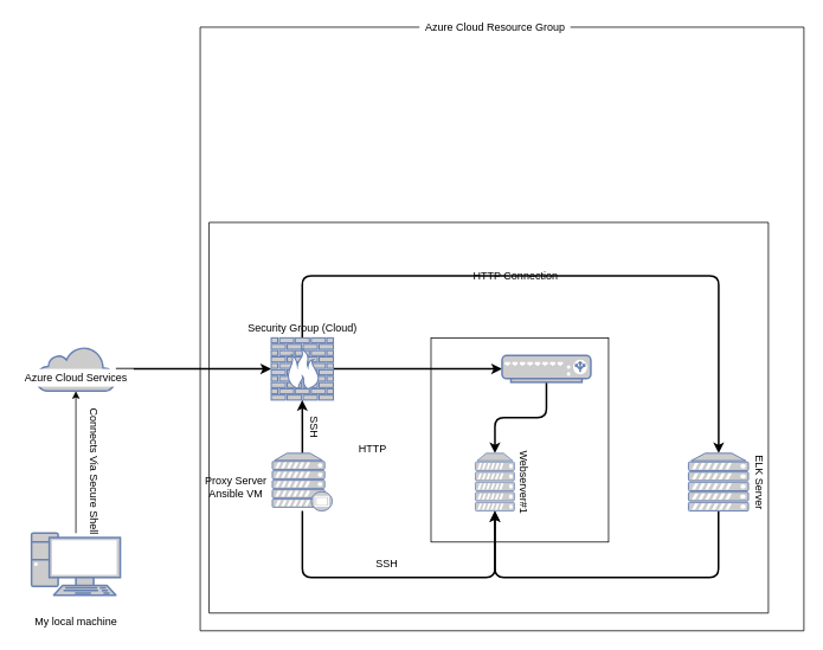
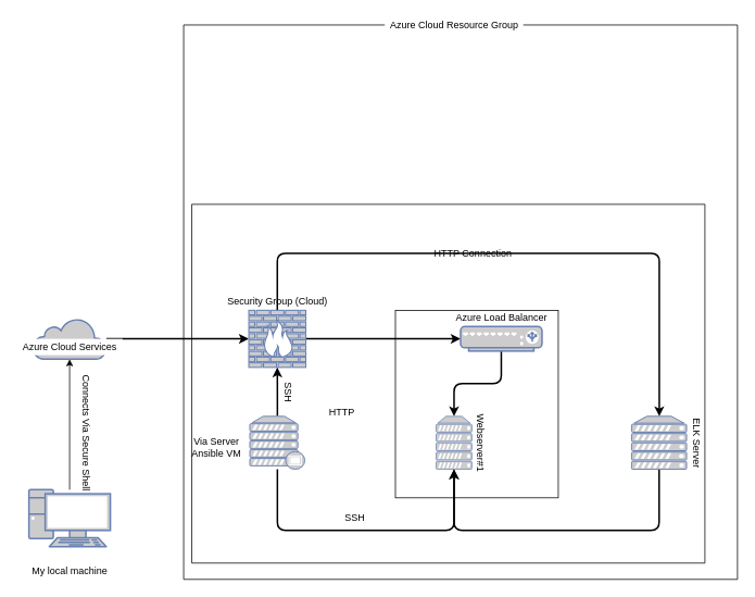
  <mxCell id="0" />
  <mxCell id="1" parent="0" />
  <mxCell id="2" style="edgeStyle=orthogonalEdgeStyle;rounded=0;orthogonalLoop=1;jettySize=auto;html=1;" edge="1" parent="1" source="3" target="5"><mxGeometry relative="1" as="geometry" /></mxCell>
  <mxCell id="3" value="" style="fontColor=#0066CC;verticalAlign=top;verticalLabelPosition=bottom;labelPosition=center;align=center;html=1;outlineConnect=0;fillColor=#CCCCCC;strokeColor=#6881B3;gradientColor=none;gradientDirection=north;strokeWidth=2;shape=mxgraph.networks.pc;" vertex="1" parent="1"><mxGeometry x="35" y="600" width="100" height="70" as="geometry" /></mxCell>
  <mxCell id="4" style="edgeStyle=orthogonalEdgeStyle;orthogonalLoop=1;jettySize=auto;html=1;strokeWidth=2;" edge="1" parent="1" source="5" target="13"><mxGeometry relative="1" as="geometry" /></mxCell>
  <mxCell id="5" value="" style="html=1;outlineConnect=0;fillColor=#CCCCCC;strokeColor=#6881B3;gradientColor=none;gradientDirection=north;strokeWidth=2;shape=mxgraph.networks.cloud;fontColor=#ffffff;" vertex="1" parent="1"><mxGeometry x="40" y="390" width="90" height="50" as="geometry" /></mxCell>
  <mxCell id="6" value="Connects Via Secure Shell&lt;br&gt;" style="text;html=1;resizable=0;autosize=1;align=center;verticalAlign=middle;points=[];fillColor=none;strokeColor=none;rounded=0;rotation=90;" vertex="1" parent="1"><mxGeometry x="25" y="520" width="160" height="20" as="geometry" /></mxCell>
  <mxCell id="7" value="My local machine" style="text;html=1;resizable=0;autosize=1;align=center;verticalAlign=middle;points=[];fillColor=none;strokeColor=none;rounded=0;" vertex="1" parent="1"><mxGeometry x="30" y="690" width="110" height="20" as="geometry" /></mxCell>
  <mxCell id="8" value="Azure Cloud Services" style="text;html=1;resizable=0;autosize=1;align=center;verticalAlign=middle;points=[];strokeColor=none;rounded=0;fillColor=#ffffff;" vertex="1" parent="1"><mxGeometry x="20" y="415" width="130" height="20" as="geometry" /></mxCell>
  <mxCell id="9" value="" style="verticalLabelPosition=bottom;verticalAlign=top;html=1;shape=mxgraph.basic.rect;fillColor2=none;strokeWidth=1;size=20;indent=5;fillColor=none;" vertex="1" parent="1"><mxGeometry x="225" y="30" width="680" height="680" as="geometry" /></mxCell>
  <mxCell id="10" value="Azure Cloud Resource Group" style="text;html=1;resizable=0;autosize=1;align=center;verticalAlign=middle;points=[];strokeColor=none;rounded=0;fillColor=#ffffff;" vertex="1" parent="1"><mxGeometry x="471.94" y="20" width="170" height="20" as="geometry" /></mxCell>
  <mxCell id="11" style="edgeStyle=orthogonalEdgeStyle;orthogonalLoop=1;jettySize=auto;html=1;strokeWidth=2;" edge="1" parent="1" source="13" target="21"><mxGeometry relative="1" as="geometry" /></mxCell>
  <mxCell id="12" style="edgeStyle=orthogonalEdgeStyle;orthogonalLoop=1;jettySize=auto;html=1;strokeWidth=2;" edge="1" parent="1" source="13" target="25"><mxGeometry relative="1" as="geometry"><Array as="points"><mxPoint x="340" y="310" /><mxPoint x="809" y="310" /></Array></mxGeometry></mxCell>
  <mxCell id="13" value="" style="fontColor=#0066CC;verticalAlign=top;verticalLabelPosition=bottom;labelPosition=center;align=center;html=1;outlineConnect=0;fillColor=#CCCCCC;strokeColor=#6881B3;gradientColor=none;gradientDirection=north;strokeWidth=2;shape=mxgraph.networks.firewall;" vertex="1" parent="1"><mxGeometry x="305" y="380" width="70" height="70" as="geometry" /></mxCell>
  <mxCell id="14" value="Security Group (Cloud)" style="text;html=1;resizable=0;autosize=1;align=center;verticalAlign=middle;points=[];fillColor=none;strokeColor=none;rounded=0;" vertex="1" parent="1"><mxGeometry x="270" y="360" width="140" height="20" as="geometry" /></mxCell>
  <mxCell id="15" style="edgeStyle=orthogonalEdgeStyle;orthogonalLoop=1;jettySize=auto;html=1;strokeWidth=2;" edge="1" parent="1" source="17" target="13"><mxGeometry relative="1" as="geometry" /></mxCell>
  <mxCell id="16" style="edgeStyle=orthogonalEdgeStyle;orthogonalLoop=1;jettySize=auto;html=1;strokeWidth=2;" edge="1" parent="1" source="17" target="23"><mxGeometry relative="1" as="geometry"><Array as="points"><mxPoint x="340" y="650" /><mxPoint x="557" y="650" /></Array></mxGeometry></mxCell>
  <mxCell id="17" value="" style="fontColor=#0066CC;verticalAlign=top;verticalLabelPosition=bottom;labelPosition=center;align=center;html=1;outlineConnect=0;fillColor=#CCCCCC;strokeColor=#6881B3;gradientColor=none;gradientDirection=north;strokeWidth=2;shape=mxgraph.networks.proxy_server;" vertex="1" parent="1"><mxGeometry x="306.25" y="510" width="67.5" height="65" as="geometry" /></mxCell>
  <mxCell id="18" value="SSH" style="text;html=1;resizable=0;autosize=1;align=center;verticalAlign=middle;points=[];fillColor=none;strokeColor=none;rounded=0;rotation=90;" vertex="1" parent="1"><mxGeometry x="333.75" y="470" width="40" height="20" as="geometry" /></mxCell>
- <mxCell id="19" value="Proxy Server&lt;br&gt;Ansible VM" style="text;html=1;resizable=0;autosize=1;align=center;verticalAlign=middle;points=[];fillColor=none;strokeColor=none;rounded=0;" vertex="1" parent="1"><mxGeometry x="225" y="532.5" width="80" height="30" as="geometry" /></mxCell>
+ <mxCell id="19" value="Via Server&lt;br&gt;Ansible VM" style="text;html=1;resizable=0;autosize=1;align=center;verticalAlign=middle;points=[];fillColor=none;strokeColor=none;rounded=0;" vertex="1" parent="1"><mxGeometry x="225" y="532.5" width="80" height="30" as="geometry" /></mxCell>
  <mxCell id="20" style="edgeStyle=orthogonalEdgeStyle;orthogonalLoop=1;jettySize=auto;html=1;strokeWidth=2;" edge="1" parent="1" source="21" target="23"><mxGeometry relative="1" as="geometry" /></mxCell>
  <mxCell id="21" value="" style="fontColor=#0066CC;verticalAlign=top;verticalLabelPosition=bottom;labelPosition=center;align=center;html=1;outlineConnect=0;fillColor=#CCCCCC;strokeColor=#6881B3;gradientColor=none;gradientDirection=north;strokeWidth=2;shape=mxgraph.networks.load_balancer;" vertex="1" parent="1"><mxGeometry x="565" y="400" width="100" height="30" as="geometry" /></mxCell>
  <mxCell id="22" value="HTTP" style="text;html=1;resizable=0;autosize=1;align=center;verticalAlign=middle;points=[];fillColor=none;strokeColor=none;rounded=0;" vertex="1" parent="1"><mxGeometry x="393.75" y="495" width="50" height="20" as="geometry" /></mxCell>
  <mxCell id="23" value="" style="fontColor=#0066CC;verticalAlign=top;verticalLabelPosition=bottom;labelPosition=center;align=center;html=1;outlineConnect=0;fillColor=#CCCCCC;strokeColor=#6881B3;gradientColor=none;gradientDirection=north;strokeWidth=2;shape=mxgraph.networks.server;aspect=fixed;" vertex="1" parent="1"><mxGeometry x="535" y="510" width="43.88" height="65" as="geometry" /></mxCell>
  <mxCell id="24" style="edgeStyle=orthogonalEdgeStyle;orthogonalLoop=1;jettySize=auto;html=1;strokeWidth=2;" edge="1" parent="1" source="25" target="23"><mxGeometry relative="1" as="geometry"><Array as="points"><mxPoint x="809" y="650" /><mxPoint x="557" y="650" /></Array></mxGeometry></mxCell>
  <mxCell id="25" value="" style="fontColor=#0066CC;verticalAlign=top;verticalLabelPosition=bottom;labelPosition=center;align=center;html=1;outlineConnect=0;fillColor=#CCCCCC;strokeColor=#6881B3;gradientColor=none;gradientDirection=north;strokeWidth=2;shape=mxgraph.networks.server;" vertex="1" parent="1"><mxGeometry x="775" y="510" width="67.5" height="65" as="geometry" /></mxCell>
  <mxCell id="26" value="HTTP Connection" style="text;html=1;resizable=0;autosize=1;align=center;verticalAlign=middle;points=[];fillColor=none;strokeColor=none;rounded=0;" vertex="1" parent="1"><mxGeometry x="525" y="300" width="110" height="20" as="geometry" /></mxCell>
  <mxCell id="27" value="Webserver#1" style="text;html=1;resizable=0;autosize=1;align=center;verticalAlign=middle;points=[];fillColor=none;strokeColor=none;rounded=0;rotation=90;" vertex="1" parent="1"><mxGeometry x="545" y="532.5" width="90" height="20" as="geometry" /></mxCell>
  <mxCell id="28" value="" style="whiteSpace=wrap;html=1;fillColor=none;" vertex="1" parent="1"><mxGeometry x="485" y="380" width="200" height="230" as="geometry" /></mxCell>
  <mxCell id="29" value="ELK Server" style="text;html=1;resizable=0;autosize=1;align=center;verticalAlign=middle;points=[];fillColor=none;strokeColor=none;rounded=0;rotation=90;" vertex="1" parent="1"><mxGeometry x="815" y="532.5" width="80" height="20" as="geometry" /></mxCell>
+ <mxCell id="30" value="Azure Load Balancer" style="text;html=1;resizable=0;autosize=1;align=center;verticalAlign=middle;points=[];fillColor=none;strokeColor=none;rounded=0;" vertex="1" parent="1"><mxGeometry x="550" y="380" width="130" height="20" as="geometry" /></mxCell>
  <mxCell id="31" value="SSH" style="text;html=1;resizable=0;autosize=1;align=center;verticalAlign=middle;points=[];fillColor=none;strokeColor=none;rounded=0;rotation=0;" vertex="1" parent="1"><mxGeometry x="415" y="625" width="40" height="20" as="geometry" /></mxCell>
  <mxCell id="32" value="" style="verticalLabelPosition=bottom;verticalAlign=top;html=1;shape=mxgraph.basic.rect;fillColor2=none;strokeWidth=1;size=20;indent=5;fillColor=none;" vertex="1" parent="1"><mxGeometry x="235" y="250" width="630" height="440" as="geometry" /></mxCell>
